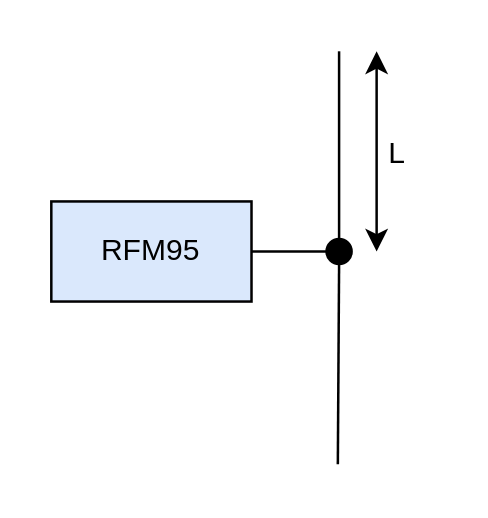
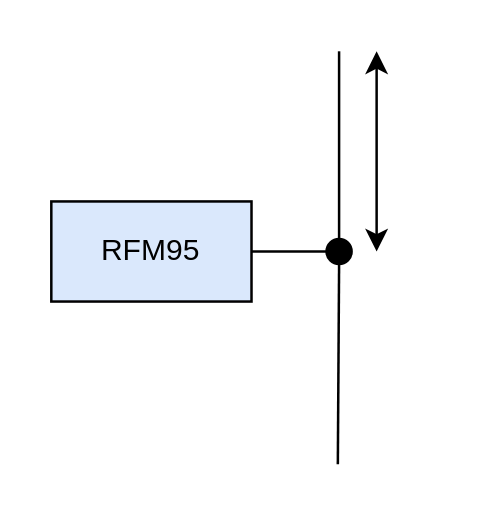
  <mxCell id="0" />
  <mxCell id="1" parent="0" />
  <mxCell id="2" value="RFM95" style="rounded=0;whiteSpace=wrap;html=1;fillColor=#dae8fc;" vertex="1" parent="1"><mxGeometry x="20" y="80" width="80" height="40" as="geometry" /></mxCell>
  <mxCell id="3" value="" style="endArrow=none;html=1;rounded=0;exitX=0.5;exitY=0;exitDx=0;exitDy=0;" edge="1" parent="1" source="5"><mxGeometry width="50" height="50" relative="1" as="geometry"><mxPoint x="140" y="80" as="sourcePoint" /><mxPoint x="135" y="20" as="targetPoint" /></mxGeometry></mxCell>
  <mxCell id="4" value="" style="endArrow=none;html=1;rounded=0;exitX=1;exitY=0.5;exitDx=0;exitDy=0;entryX=0;entryY=0.5;entryDx=0;entryDy=0;" edge="1" parent="1" source="2" target="5"><mxGeometry width="50" height="50" relative="1" as="geometry"><mxPoint x="140" y="160" as="sourcePoint" /><mxPoint x="140" y="100" as="targetPoint" /></mxGeometry></mxCell>
  <mxCell id="5" value="" style="ellipse;whiteSpace=wrap;html=1;fillColor=#000000;" vertex="1" parent="1"><mxGeometry x="130" y="95" width="10" height="10" as="geometry" /></mxCell>
  <mxCell id="6" value="" style="endArrow=none;html=1;rounded=0;exitX=0.5;exitY=0;exitDx=0;exitDy=0;entryX=0.5;entryY=1;entryDx=0;entryDy=0;" edge="1" parent="1" target="5"><mxGeometry width="50" height="50" relative="1" as="geometry"><mxPoint x="134.5" y="185" as="sourcePoint" /><mxPoint x="134.5" y="110" as="targetPoint" /></mxGeometry></mxCell>
  <mxCell id="7" value="" style="endArrow=classic;startArrow=classic;html=1;rounded=0;" edge="1" parent="1"><mxGeometry width="50" height="50" relative="1" as="geometry"><mxPoint x="150" y="100" as="sourcePoint" /><mxPoint x="150" y="20" as="targetPoint" /></mxGeometry></mxCell>
- <mxCell id="8" value="L&lt;span style=&quot;text-align: start; font-size: 11pt; line-height: 19.067px; font-family: Arial, sans-serif;&quot;&gt;&lt;/span&gt;&lt;span style=&quot;font-family: -webkit-standard; font-size: medium; text-align: start;&quot;&gt;&lt;/span&gt;&lt;span style=&quot;text-align: start; font-size: 11pt; line-height: 19.067px; font-family: Arial, sans-serif;&quot;&gt;&lt;/span&gt;&lt;span style=&quot;font-family: -webkit-standard; font-size: medium; text-align: start;&quot;&gt;&lt;/span&gt;&lt;span style=&quot;caret-color: rgb(0, 0, 0); color: rgb(0, 0, 0); font-style: normal; font-variant-caps: normal; font-weight: normal; letter-spacing: normal; text-align: start; text-indent: 0px; text-transform: none; word-spacing: 0px; -webkit-text-stroke-width: 0px; text-decoration: none; font-size: 11pt; line-height: 19.067px; font-family: Arial, sans-serif;&quot;&gt;&lt;/span&gt;&lt;span style=&quot;caret-color: rgb(0, 0, 0); color: rgb(0, 0, 0); font-family: -webkit-standard; font-size: medium; font-style: normal; font-variant-caps: normal; font-weight: normal; letter-spacing: normal; text-align: start; text-indent: 0px; text-transform: none; word-spacing: 0px; -webkit-text-stroke-width: 0px; text-decoration: none; float: none; display: inline !important;&quot;&gt;&lt;/span&gt;" style="text;html=1;align=center;verticalAlign=middle;resizable=0;points=[];autosize=1;strokeColor=none;fillColor=none;" vertex="1" parent="1"><mxGeometry x="143" y="45" width="30" height="30" as="geometry" /></mxCell>
